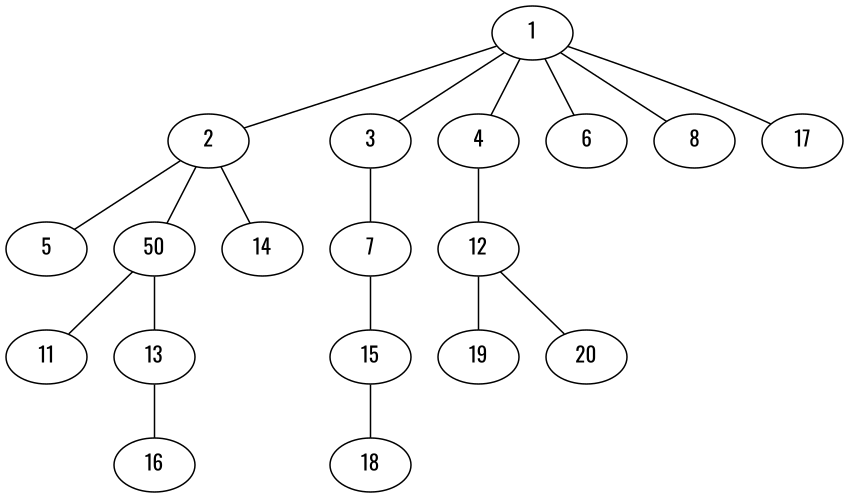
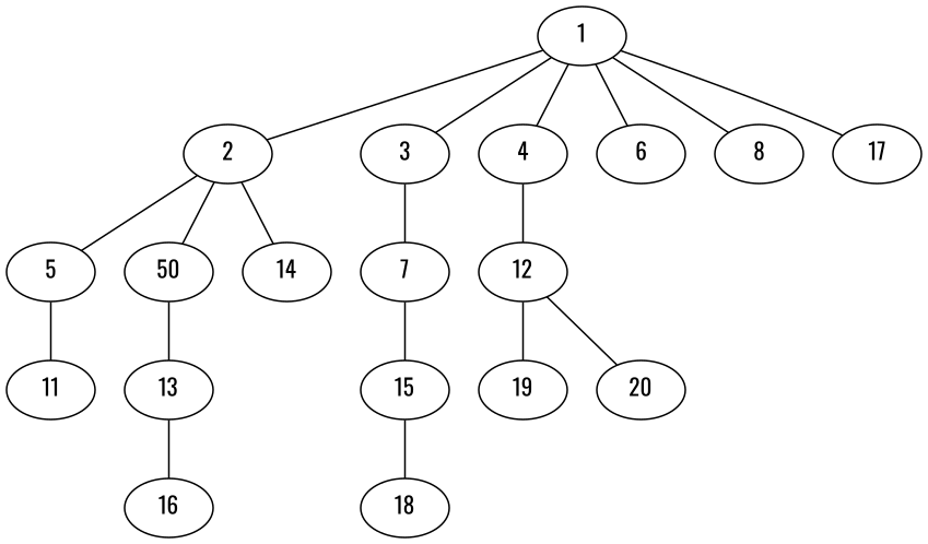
  graph {
    fontname=Oswald
    node [fontname=Oswald]
    edge [fontname=Oswald]
    1
    2
    3
    4
    6
    8
    17
    5
    n9 [label=50]
    14
    7
    12
    11
    13
    15
    19
    20
    16
    18
    1 -- 2
    1 -- 3
    1 -- 4
    1 -- 6
    1 -- 8
    1 -- 17
    2 -- 5
    2 -- n9
    2 -- 14
    3 -- 7
    4 -- 12
-   n9 -- 11
+   5 -- 11
    n9 -- 13
    7 -- 15
    12 -- 19
    12 -- 20
    13 -- 16
    15 -- 18
  }
